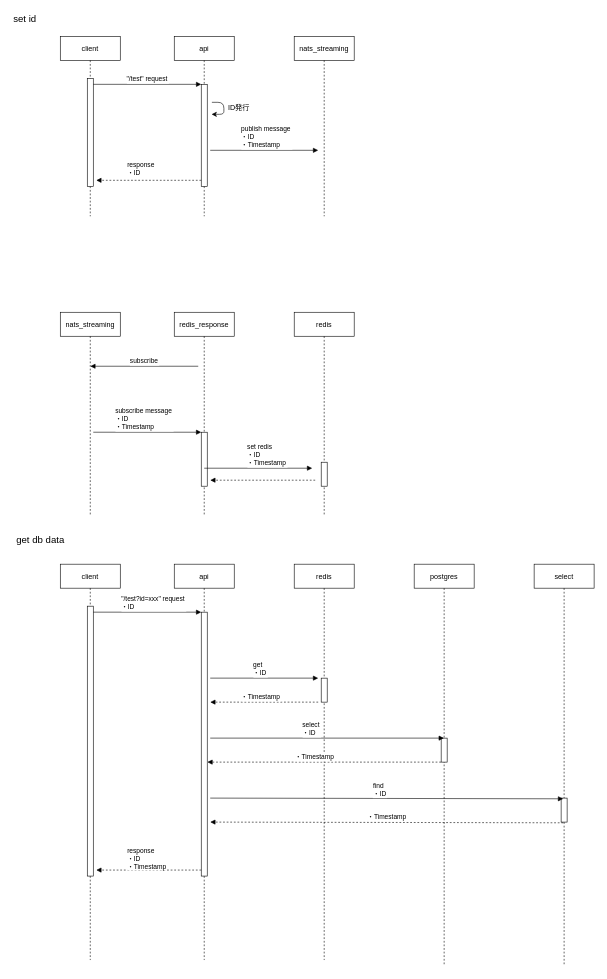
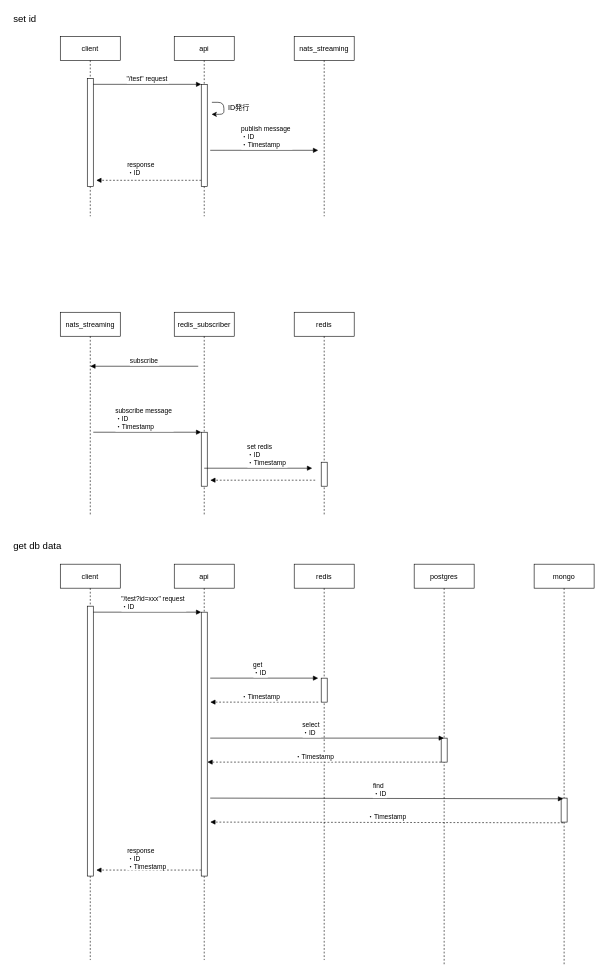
  <mxCell id="0" />
  <mxCell id="1" parent="0" />
  <mxCell id="2" value="client" style="shape=umlLifeline;perimeter=lifelinePerimeter;container=1;collapsible=0;recursiveResize=0;rounded=0;shadow=0;strokeWidth=1;" parent="1" vertex="1"><mxGeometry x="100" y="60" width="100" height="300" as="geometry" /></mxCell>
  <mxCell id="3" value="" style="rounded=0;whiteSpace=wrap;html=1;align=left;" vertex="1" parent="2"><mxGeometry x="45" y="70" width="10" height="180" as="geometry" /></mxCell>
  <mxCell id="4" value="api" style="shape=umlLifeline;perimeter=lifelinePerimeter;container=1;collapsible=0;recursiveResize=0;rounded=0;shadow=0;strokeWidth=1;" parent="1" vertex="1"><mxGeometry x="290" y="60" width="100" height="300" as="geometry" /></mxCell>
  <mxCell id="5" value="" style="rounded=0;whiteSpace=wrap;html=1;align=left;" vertex="1" parent="4"><mxGeometry x="45" y="80" width="10" height="170" as="geometry" /></mxCell>
  <mxCell id="6" value="&quot;/test&quot; request" style="verticalAlign=bottom;endArrow=block;entryX=0;entryY=0;shadow=0;strokeWidth=1;" parent="1" edge="1"><mxGeometry relative="1" as="geometry"><mxPoint x="155" y="140" as="sourcePoint" /><mxPoint x="335" y="140" as="targetPoint" /></mxGeometry></mxCell>
  <mxCell id="7" value="" style="verticalAlign=bottom;endArrow=block;entryX=1;entryY=0;shadow=0;strokeWidth=1;dashed=1;" parent="1" edge="1"><mxGeometry relative="1" as="geometry"><mxPoint x="335" y="300" as="sourcePoint" /><mxPoint x="160" y="300" as="targetPoint" /></mxGeometry></mxCell>
  <mxCell id="8" value="response&lt;br&gt;・ID" style="edgeLabel;html=1;align=left;verticalAlign=middle;resizable=0;points=[];" vertex="1" connectable="0" parent="7"><mxGeometry x="0.168" relative="1" as="geometry"><mxPoint x="-23" y="-20" as="offset" /></mxGeometry></mxCell>
  <mxCell id="9" value="nats_streaming" style="shape=umlLifeline;perimeter=lifelinePerimeter;container=1;collapsible=0;recursiveResize=0;rounded=0;shadow=0;strokeWidth=1;" vertex="1" parent="1"><mxGeometry x="490" y="60" width="100" height="300" as="geometry" /></mxCell>
  <mxCell id="10" value="" style="endArrow=classic;html=1;" edge="1" parent="1"><mxGeometry width="50" height="50" relative="1" as="geometry"><mxPoint x="352.75" y="170" as="sourcePoint" /><mxPoint x="352.25" y="190" as="targetPoint" /><Array as="points"><mxPoint x="372.75" y="170" /><mxPoint x="372.75" y="190" /></Array></mxGeometry></mxCell>
  <mxCell id="11" value="ID発行" style="text;html=1;strokeColor=none;fillColor=none;align=center;verticalAlign=middle;whiteSpace=wrap;rounded=0;" vertex="1" parent="1"><mxGeometry x="377.75" y="170" width="40" height="20" as="geometry" /></mxCell>
  <mxCell id="12" value="publish message&#10;・ID&#10;・Timestamp" style="verticalAlign=bottom;endArrow=block;entryX=0;entryY=0;shadow=0;strokeWidth=1;align=left;" edge="1" parent="1"><mxGeometry x="-0.444" relative="1" as="geometry"><mxPoint x="350" y="250" as="sourcePoint" /><mxPoint x="530" y="250" as="targetPoint" /><mxPoint as="offset" /></mxGeometry></mxCell>
  <mxCell id="13" value="set id" style="text;html=1;strokeColor=none;fillColor=none;align=left;verticalAlign=middle;whiteSpace=wrap;rounded=0;fontSize=16;" vertex="1" parent="1"><mxGeometry x="20" y="20" width="70" height="20" as="geometry" /></mxCell>
  <mxCell id="14" value="nats_streaming" style="shape=umlLifeline;perimeter=lifelinePerimeter;container=1;collapsible=0;recursiveResize=0;rounded=0;shadow=0;strokeWidth=1;" vertex="1" parent="1"><mxGeometry x="100" y="520" width="100" height="340" as="geometry" /></mxCell>
- <mxCell id="15" value="redis_response" style="shape=umlLifeline;perimeter=lifelinePerimeter;container=1;collapsible=0;recursiveResize=0;rounded=0;shadow=0;strokeWidth=1;" vertex="1" parent="1"><mxGeometry x="290" y="520" width="100" height="340" as="geometry" /></mxCell>
+ <mxCell id="15" value="redis_subscriber" style="shape=umlLifeline;perimeter=lifelinePerimeter;container=1;collapsible=0;recursiveResize=0;rounded=0;shadow=0;strokeWidth=1;" vertex="1" parent="1"><mxGeometry x="290" y="520" width="100" height="340" as="geometry" /></mxCell>
  <mxCell id="16" value="" style="rounded=0;whiteSpace=wrap;html=1;align=left;" vertex="1" parent="15"><mxGeometry x="45" y="200" width="10" height="90" as="geometry" /></mxCell>
  <mxCell id="17" value="subscribe message&#10;・ID&#10;・Timestamp" style="verticalAlign=bottom;endArrow=block;entryX=0;entryY=0;shadow=0;strokeWidth=1;align=left;" edge="1" parent="1"><mxGeometry x="-0.611" relative="1" as="geometry"><mxPoint x="155" y="720" as="sourcePoint" /><mxPoint x="335" y="720" as="targetPoint" /><mxPoint as="offset" /></mxGeometry></mxCell>
  <mxCell id="18" value="redis" style="shape=umlLifeline;perimeter=lifelinePerimeter;container=1;collapsible=0;recursiveResize=0;rounded=0;shadow=0;strokeWidth=1;" vertex="1" parent="1"><mxGeometry x="490" y="520" width="100" height="340" as="geometry" /></mxCell>
  <mxCell id="19" value="" style="rounded=0;whiteSpace=wrap;html=1;align=left;" vertex="1" parent="18"><mxGeometry x="45" y="250" width="10" height="40" as="geometry" /></mxCell>
  <mxCell id="20" value="set redis&#10;・ID&#10;・Timestamp" style="verticalAlign=bottom;endArrow=block;entryX=0;entryY=0;shadow=0;strokeWidth=1;align=left;" edge="1" parent="1"><mxGeometry x="-0.222" relative="1" as="geometry"><mxPoint x="340" y="780" as="sourcePoint" /><mxPoint x="520" y="780" as="targetPoint" /><mxPoint as="offset" /></mxGeometry></mxCell>
  <mxCell id="21" value="subscribe" style="verticalAlign=bottom;endArrow=block;entryX=0;entryY=0;shadow=0;strokeWidth=1;" edge="1" parent="1"><mxGeometry relative="1" as="geometry"><mxPoint x="330" y="610" as="sourcePoint" /><mxPoint x="150" y="610" as="targetPoint" /></mxGeometry></mxCell>
  <mxCell id="22" value="" style="verticalAlign=bottom;endArrow=block;entryX=1;entryY=0;shadow=0;strokeWidth=1;dashed=1;" edge="1" parent="1"><mxGeometry relative="1" as="geometry"><mxPoint x="525" y="800" as="sourcePoint" /><mxPoint x="350" y="800" as="targetPoint" /></mxGeometry></mxCell>
  <mxCell id="23" value="client" style="shape=umlLifeline;perimeter=lifelinePerimeter;container=1;collapsible=0;recursiveResize=0;rounded=0;shadow=0;strokeWidth=1;" vertex="1" parent="1"><mxGeometry x="100" y="940" width="100" height="660" as="geometry" /></mxCell>
  <mxCell id="24" value="" style="rounded=0;whiteSpace=wrap;html=1;align=left;" vertex="1" parent="23"><mxGeometry x="45" y="70" width="10" height="450" as="geometry" /></mxCell>
  <mxCell id="25" value="api" style="shape=umlLifeline;perimeter=lifelinePerimeter;container=1;collapsible=0;recursiveResize=0;rounded=0;shadow=0;strokeWidth=1;" vertex="1" parent="1"><mxGeometry x="290" y="940" width="100" height="660" as="geometry" /></mxCell>
  <mxCell id="26" value="" style="rounded=0;whiteSpace=wrap;html=1;align=left;" vertex="1" parent="25"><mxGeometry x="45" y="80" width="10" height="440" as="geometry" /></mxCell>
  <mxCell id="27" value="&quot;/test?id=xxx&quot; request&#10;・ID" style="verticalAlign=bottom;endArrow=block;entryX=0;entryY=0;shadow=0;strokeWidth=1;align=left;" edge="1" parent="1"><mxGeometry x="-0.5" relative="1" as="geometry"><mxPoint x="155" y="1020" as="sourcePoint" /><mxPoint x="335" y="1020" as="targetPoint" /><mxPoint as="offset" /></mxGeometry></mxCell>
  <mxCell id="28" value="" style="verticalAlign=bottom;endArrow=block;entryX=1;entryY=0;shadow=0;strokeWidth=1;dashed=1;" edge="1" parent="1"><mxGeometry relative="1" as="geometry"><mxPoint x="335" y="1450" as="sourcePoint" /><mxPoint x="160" y="1450" as="targetPoint" /></mxGeometry></mxCell>
  <mxCell id="29" value="response&lt;br&gt;・ID&lt;br&gt;・Timestamp" style="edgeLabel;html=1;align=left;verticalAlign=middle;resizable=0;points=[];" vertex="1" connectable="0" parent="28"><mxGeometry x="0.168" relative="1" as="geometry"><mxPoint x="-23" y="-20" as="offset" /></mxGeometry></mxCell>
  <mxCell id="30" value="redis" style="shape=umlLifeline;perimeter=lifelinePerimeter;container=1;collapsible=0;recursiveResize=0;rounded=0;shadow=0;strokeWidth=1;" vertex="1" parent="1"><mxGeometry x="490" y="940" width="100" height="660" as="geometry" /></mxCell>
  <mxCell id="31" value="" style="rounded=0;whiteSpace=wrap;html=1;align=left;" vertex="1" parent="30"><mxGeometry x="45" y="190" width="10" height="40" as="geometry" /></mxCell>
  <mxCell id="32" value="get&#10;・ID" style="verticalAlign=bottom;endArrow=block;entryX=0;entryY=0;shadow=0;strokeWidth=1;align=left;" edge="1" parent="1"><mxGeometry x="-0.222" relative="1" as="geometry"><mxPoint x="350" y="1130" as="sourcePoint" /><mxPoint x="530" y="1130" as="targetPoint" /><mxPoint as="offset" /></mxGeometry></mxCell>
- <mxCell id="33" value="get db data" style="text;html=1;strokeColor=none;fillColor=none;align=left;verticalAlign=middle;whiteSpace=wrap;rounded=0;fontSize=16;" vertex="1" parent="1"><mxGeometry x="25" y="890" width="140" height="20" as="geometry" /></mxCell>
+ <mxCell id="33" value="get db data" style="text;html=1;strokeColor=none;fillColor=none;align=left;verticalAlign=middle;whiteSpace=wrap;rounded=0;fontSize=16;" vertex="1" parent="1"><mxGeometry x="20" y="900" width="140" height="20" as="geometry" /></mxCell>
  <mxCell id="34" value="postgres" style="shape=umlLifeline;perimeter=lifelinePerimeter;container=1;collapsible=0;recursiveResize=0;rounded=0;shadow=0;strokeWidth=1;" vertex="1" parent="1"><mxGeometry x="690" y="940" width="100" height="670" as="geometry" /></mxCell>
  <mxCell id="35" value="" style="rounded=0;whiteSpace=wrap;html=1;align=left;" vertex="1" parent="34"><mxGeometry x="45" y="290" width="10" height="40" as="geometry" /></mxCell>
- <mxCell id="36" value="select" style="shape=umlLifeline;perimeter=lifelinePerimeter;container=1;collapsible=0;recursiveResize=0;rounded=0;shadow=0;strokeWidth=1;" vertex="1" parent="1"><mxGeometry x="890" y="940" width="100" height="670" as="geometry" /></mxCell>
+ <mxCell id="36" value="mongo" style="shape=umlLifeline;perimeter=lifelinePerimeter;container=1;collapsible=0;recursiveResize=0;rounded=0;shadow=0;strokeWidth=1;" vertex="1" parent="1"><mxGeometry x="890" y="940" width="100" height="670" as="geometry" /></mxCell>
  <mxCell id="37" value="" style="rounded=0;whiteSpace=wrap;html=1;align=left;" vertex="1" parent="36"><mxGeometry x="45" y="390" width="10" height="40" as="geometry" /></mxCell>
  <mxCell id="38" value="select&#10;・ID" style="verticalAlign=bottom;endArrow=block;shadow=0;strokeWidth=1;align=left;" edge="1" parent="1"><mxGeometry x="-0.222" relative="1" as="geometry"><mxPoint x="350" y="1230" as="sourcePoint" /><mxPoint x="739.5" y="1230" as="targetPoint" /><mxPoint as="offset" /></mxGeometry></mxCell>
  <mxCell id="39" value="find&#10;・ID" style="verticalAlign=bottom;endArrow=block;shadow=0;strokeWidth=1;align=left;entryX=0.484;entryY=0.554;entryDx=0;entryDy=0;entryPerimeter=0;" edge="1" parent="1"><mxGeometry x="-0.082" y="-1" relative="1" as="geometry"><mxPoint x="350" y="1330" as="sourcePoint" /><mxPoint x="938.4" y="1331.18" as="targetPoint" /><mxPoint as="offset" /></mxGeometry></mxCell>
  <mxCell id="40" value="・Timestamp" style="verticalAlign=bottom;endArrow=block;entryX=0;entryY=0;shadow=0;strokeWidth=1;align=left;dashed=1;" edge="1" parent="1"><mxGeometry x="0.444" relative="1" as="geometry"><mxPoint x="530" y="1170" as="sourcePoint" /><mxPoint x="350" y="1170" as="targetPoint" /><mxPoint as="offset" /></mxGeometry></mxCell>
  <mxCell id="41" value="・Timestamp" style="verticalAlign=bottom;endArrow=block;shadow=0;strokeWidth=1;align=left;dashed=1;" edge="1" parent="1"><mxGeometry x="0.257" relative="1" as="geometry"><mxPoint x="734.75" y="1270" as="sourcePoint" /><mxPoint x="345.25" y="1270" as="targetPoint" /><mxPoint as="offset" /></mxGeometry></mxCell>
  <mxCell id="42" value="・Timestamp" style="verticalAlign=bottom;endArrow=block;shadow=0;strokeWidth=1;align=left;entryX=0.484;entryY=0.554;entryDx=0;entryDy=0;entryPerimeter=0;dashed=1;" edge="1" parent="1"><mxGeometry x="0.116" y="-1" relative="1" as="geometry"><mxPoint x="938.4" y="1371.18" as="sourcePoint" /><mxPoint x="350" y="1370" as="targetPoint" /><mxPoint as="offset" /></mxGeometry></mxCell>
